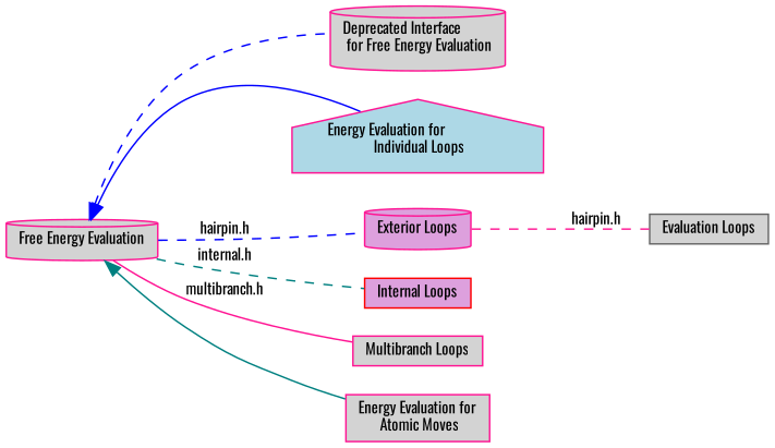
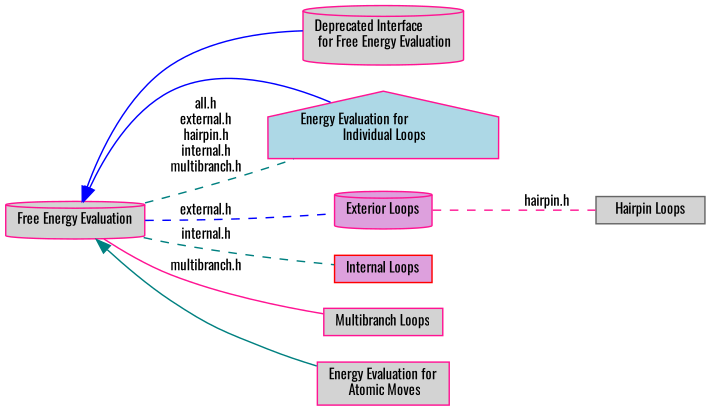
  digraph {
    fontname=Oswald
    rankdir=LR
    node [color=deeppink fillcolor=lightgrey fontname=Oswald fontsize=10 shape=box style=filled]
    edge [color=blue dir=none fontname=Oswald fontsize=10 labelfontname=Helvetica labelfontsize=10 shape=plaintext style=solid]
    n1 [fontcolor=black height=0.2 label="Free Energy Evaluation" shape=cylinder width=0.4]
    n2 [height=0.2 label="Deprecated Interface\l for Free Energy Evaluation" shape=cylinder width=0.4]
    n3 [fillcolor=lightblue height=0.2 label="Energy Evaluation for\l Individual Loops" shape=house width=0.4]
    n4 [fillcolor=plum height=0.2 label="Exterior Loops" shape=cylinder width=0.4]
    n5 [color=red fillcolor=plum height=0.2 label="Internal Loops" width=0.4]
    n6 [height=0.2 label="Multibranch Loops" width=0.4]
    n7 [height=0.2 label="Energy Evaluation for\l Atomic Moves" width=0.4]
-   n8 [color=gray40 height=0.2 label="Evaluation Loops" width=0.4]
-   n1 -> n2 [dir=back style=dashed]
+   n8 [color=gray40 height=0.2 label="Hairpin Loops" width=0.4]
+   n1 -> n2 [dir=back]
    n1 -> n3 [dir=back]
-   n1 -> n4 [label="hairpin.h" style=dashed]
+   n1 -> n3 [color=teal label="all.h\nexternal.h\nhairpin.h\ninternal.h\nmultibranch.h" style=dashed]
+   n1 -> n4 [label="external.h" style=dashed]
    n1 -> n5 [color=teal label="internal.h" style=dashed]
    n1 -> n6 [color=deeppink label="multibranch.h"]
    n1 -> n7 [color=teal dir=back]
    n4 -> n8 [color=deeppink label="hairpin.h" style=dashed]
  }
